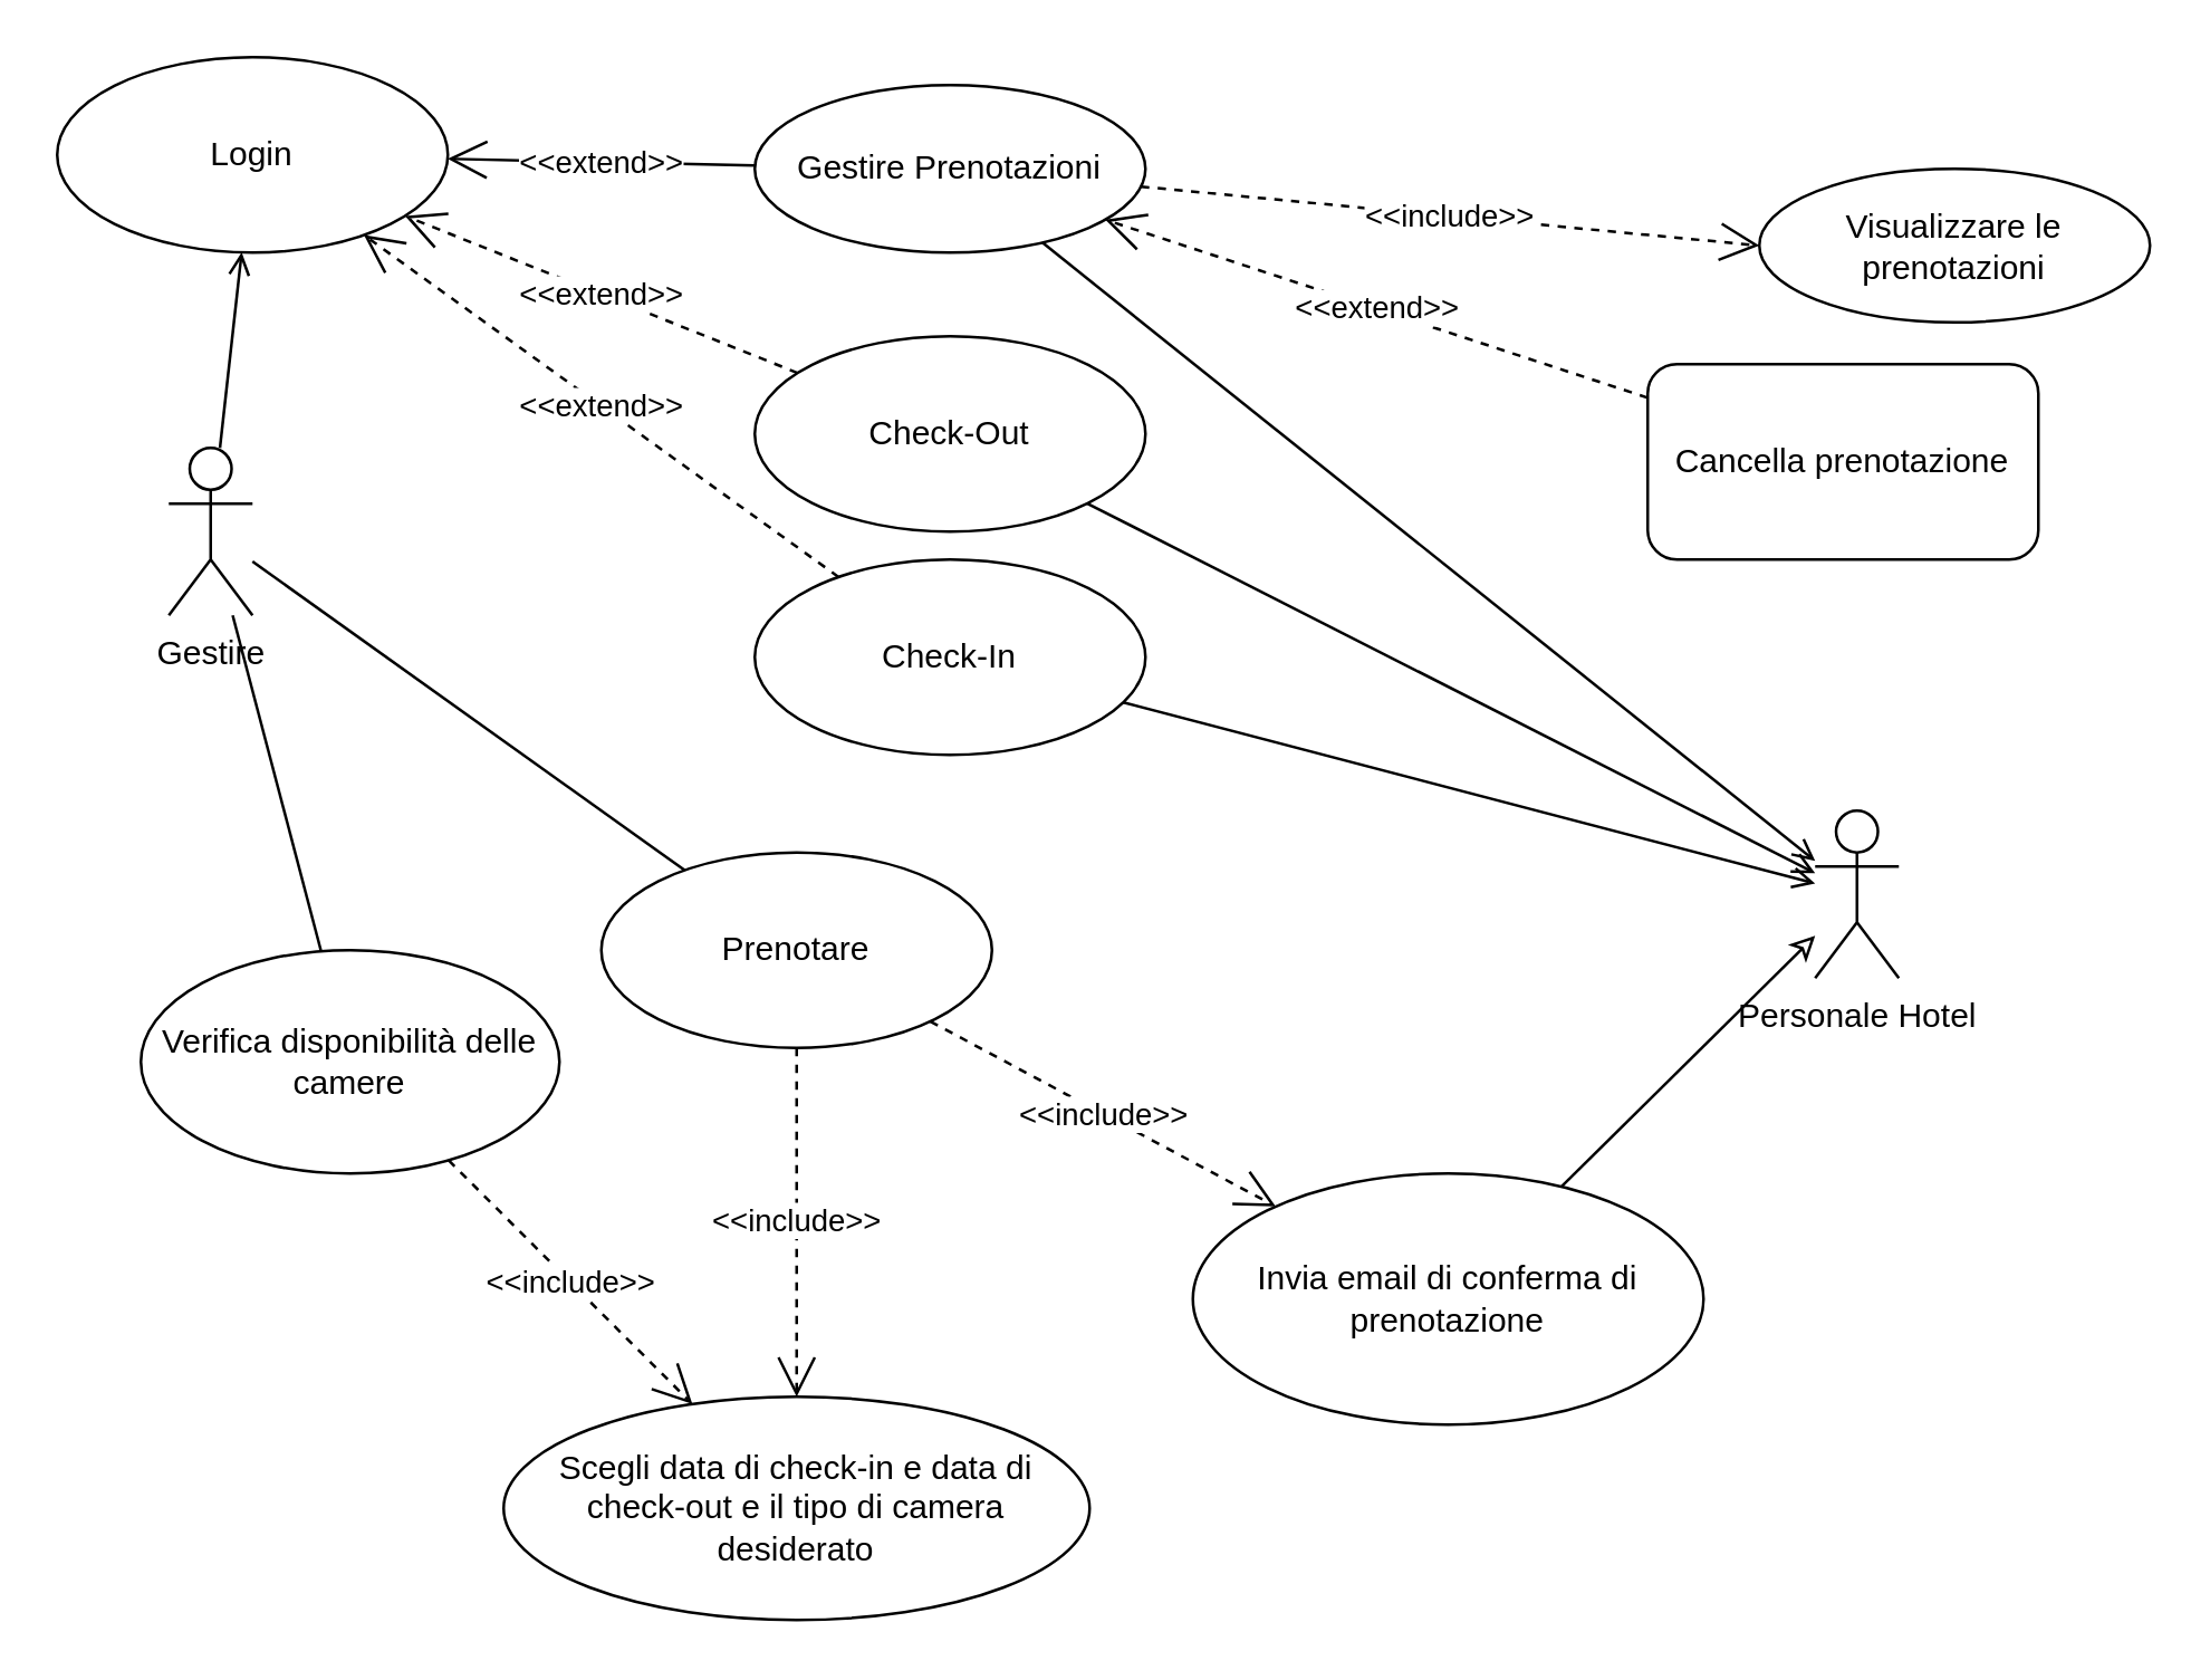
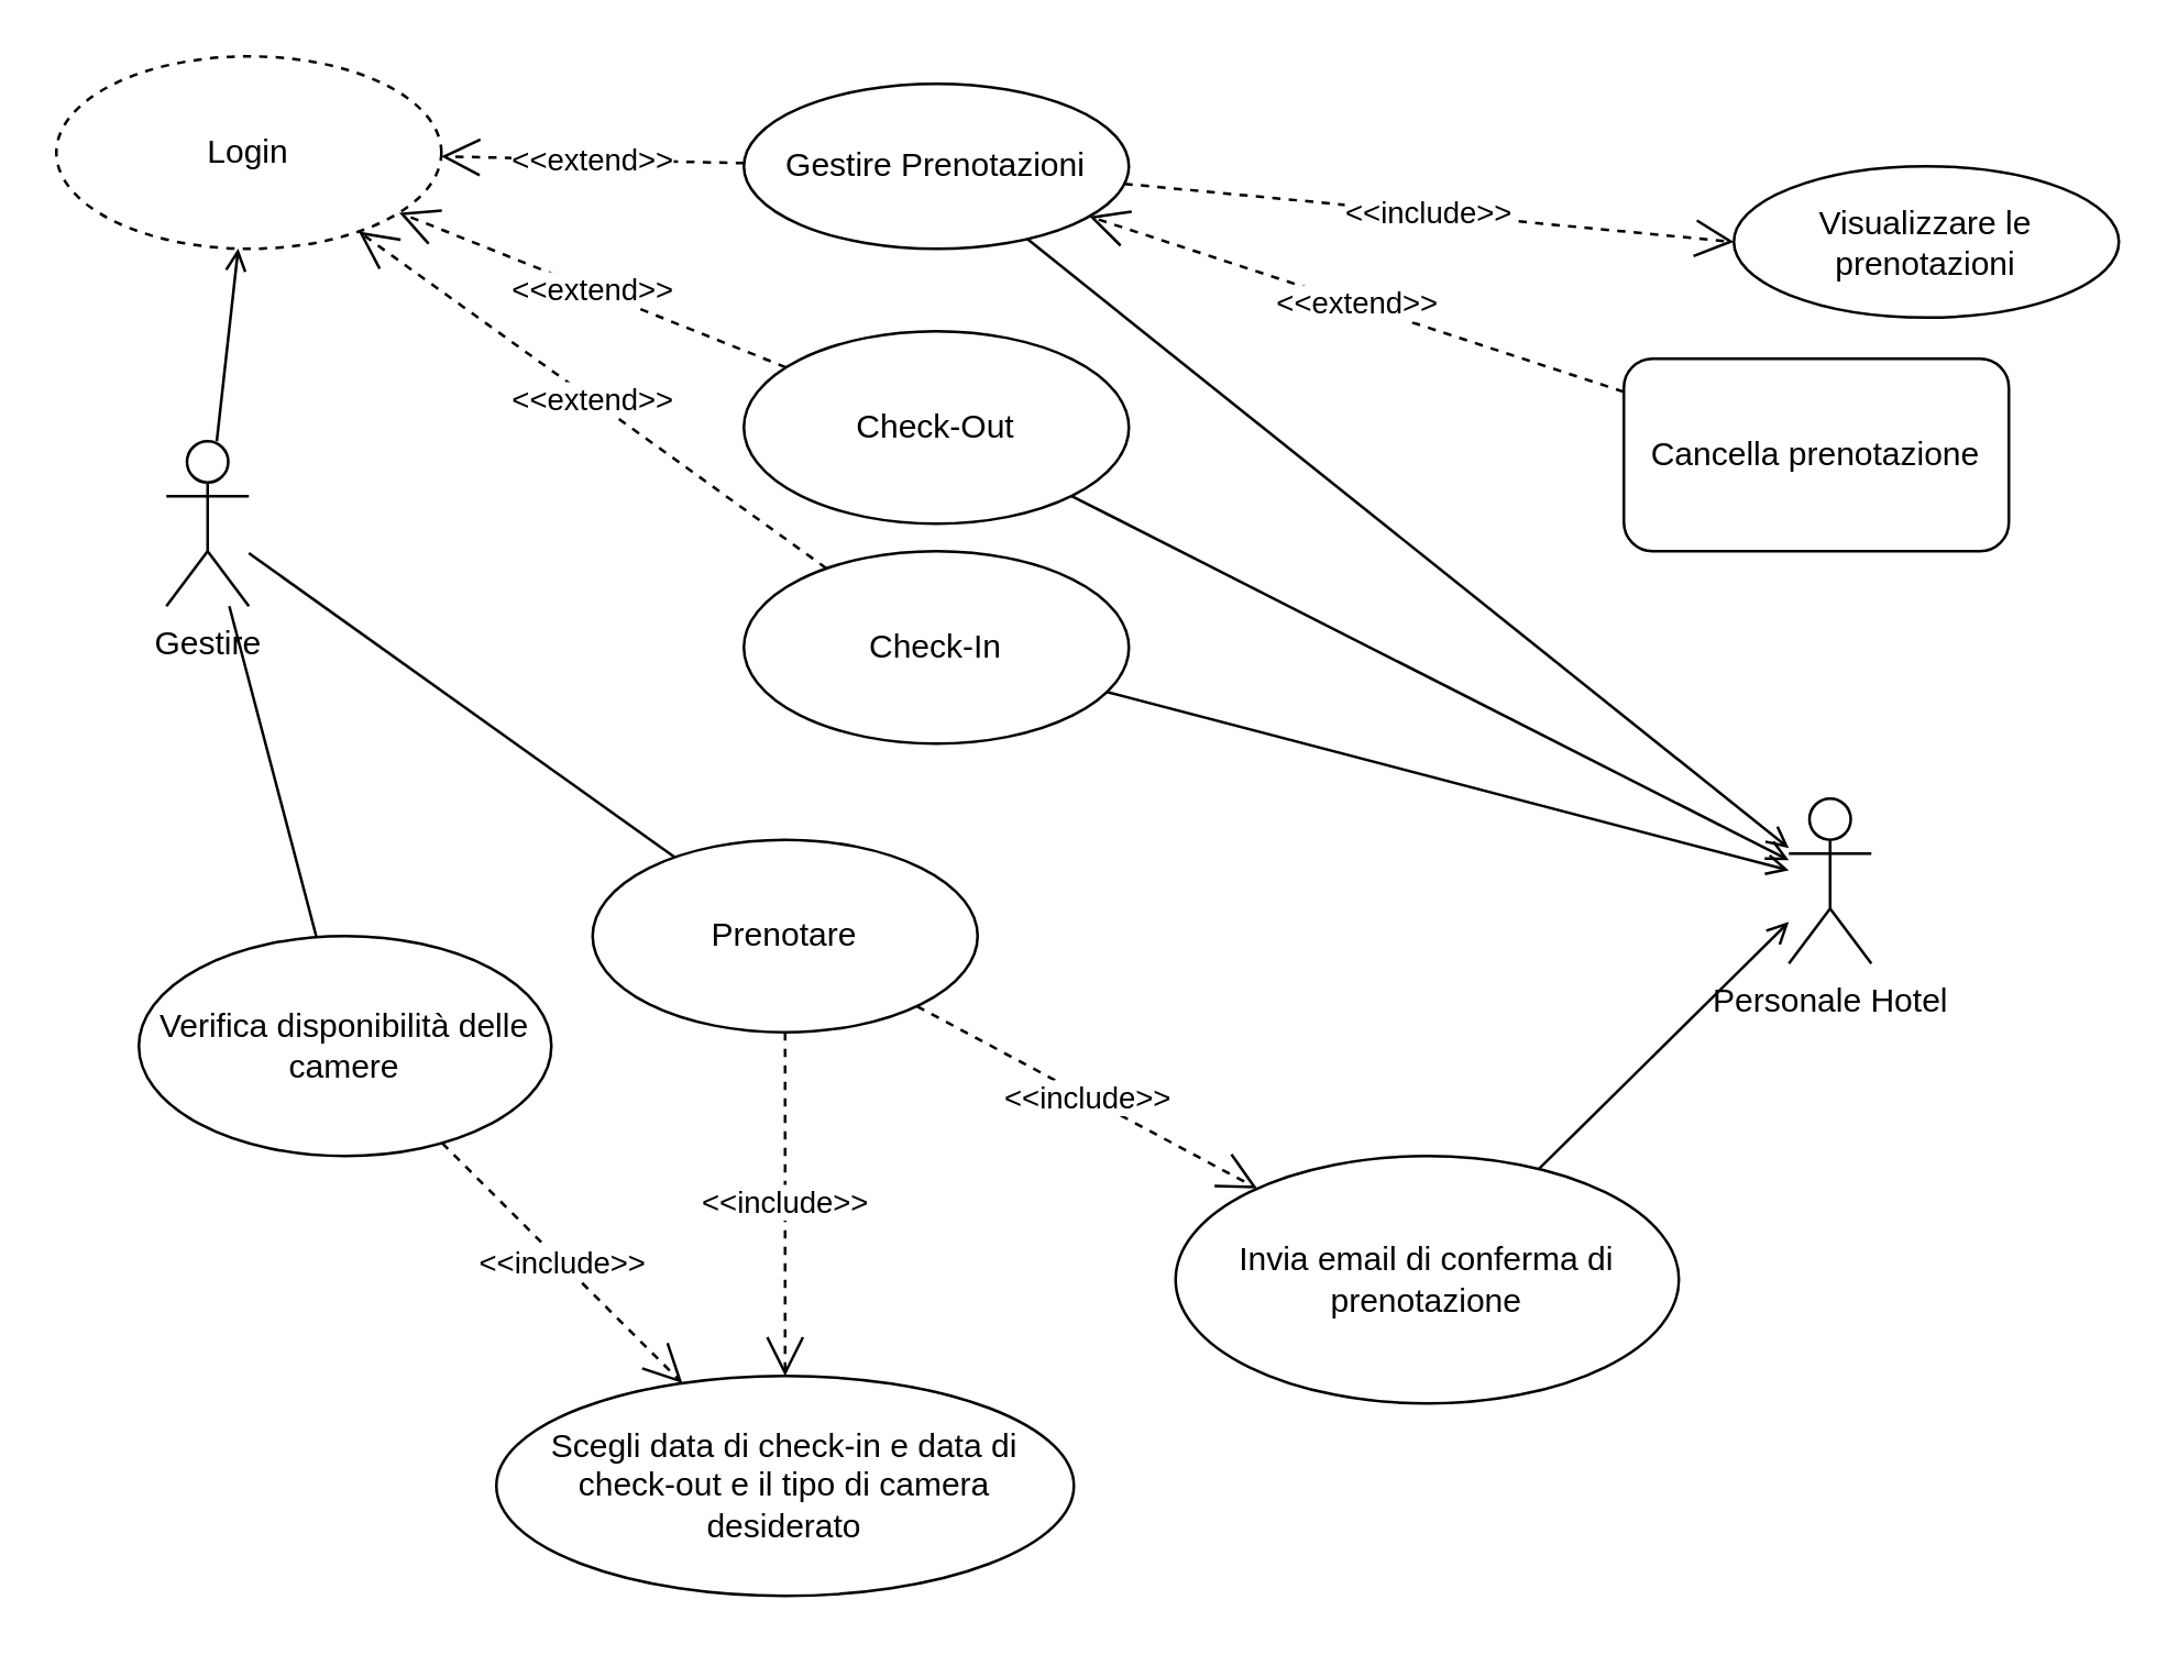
  <mxCell id="0" />
  <mxCell id="1" parent="0" />
  <mxCell id="2" style="rounded=0;orthogonalLoop=1;jettySize=auto;html=1;endArrow=none;endFill=0;" edge="1" parent="1" source="5" target="6"><mxGeometry relative="1" as="geometry" /></mxCell>
  <mxCell id="3" style="rounded=0;orthogonalLoop=1;jettySize=auto;html=1;endArrow=none;endFill=0;" edge="1" parent="1" source="5" target="8"><mxGeometry relative="1" as="geometry"><mxPoint x="190" y="130" as="targetPoint" /><mxPoint x="90" y="180" as="sourcePoint" /></mxGeometry></mxCell>
  <mxCell id="4" style="rounded=0;orthogonalLoop=1;jettySize=auto;html=1;endArrow=open;endFill=0;" edge="1" parent="1" source="5" target="24"><mxGeometry relative="1" as="geometry"><mxPoint x="210" y="90" as="targetPoint" /></mxGeometry></mxCell>
  <mxCell id="5" value="Gestire" style="shape=umlActor;verticalLabelPosition=bottom;verticalAlign=top;html=1;" vertex="1" parent="1"><mxGeometry x="60" y="160" width="30" height="60" as="geometry" /></mxCell>
  <mxCell id="6" value="Prenotare" style="ellipse;whiteSpace=wrap;html=1;" vertex="1" parent="1"><mxGeometry x="215" y="305" width="140" height="70" as="geometry" /></mxCell>
  <mxCell id="7" value="&amp;lt;&amp;lt;include&amp;gt;&amp;gt;" style="endArrow=open;endSize=12;dashed=1;html=1;rounded=0;" edge="1" parent="1" source="6" target="28"><mxGeometry width="160" relative="1" as="geometry"><mxPoint x="300" y="380.34" as="sourcePoint" /><mxPoint x="470" y="340" as="targetPoint" /></mxGeometry></mxCell>
  <mxCell id="8" value="Verifica disponibilità delle camere" style="ellipse;whiteSpace=wrap;html=1;" vertex="1" parent="1"><mxGeometry x="50" y="340" width="150" height="80" as="geometry" /></mxCell>
  <mxCell id="9" style="rounded=0;orthogonalLoop=1;jettySize=auto;html=1;endArrow=open;endFill=0;" edge="1" parent="1" source="10" target="16"><mxGeometry relative="1" as="geometry" /></mxCell>
  <mxCell id="10" value="Gestire Prenotazioni" style="ellipse;whiteSpace=wrap;html=1;" vertex="1" parent="1"><mxGeometry x="270" y="30" width="140" height="60" as="geometry" /></mxCell>
  <mxCell id="11" value="Check-In" style="ellipse;whiteSpace=wrap;html=1;" vertex="1" parent="1"><mxGeometry x="270" y="200" width="140" height="70" as="geometry" /></mxCell>
  <mxCell id="12" value="Check-Out" style="ellipse;whiteSpace=wrap;html=1;" vertex="1" parent="1"><mxGeometry x="270" y="120" width="140" height="70" as="geometry" /></mxCell>
  <mxCell id="13" value="&amp;lt;&amp;lt;extend&amp;gt;&amp;gt;" style="endArrow=open;endSize=12;dashed=1;html=1;rounded=0;" edge="1" parent="1" source="22" target="10"><mxGeometry width="160" relative="1" as="geometry"><mxPoint x="500" y="165" as="sourcePoint" /><mxPoint x="600" y="155" as="targetPoint" /></mxGeometry></mxCell>
  <mxCell id="14" value="&amp;lt;&amp;lt;include&amp;gt;&amp;gt;" style="endArrow=open;endSize=12;dashed=1;html=1;rounded=0;entryX=0;entryY=0.5;entryDx=0;entryDy=0;" edge="1" parent="1" source="10" target="21"><mxGeometry width="160" relative="1" as="geometry"><mxPoint x="470" y="100.34" as="sourcePoint" /><mxPoint x="630" y="100" as="targetPoint" /></mxGeometry></mxCell>
- <mxCell id="15" style="rounded=0;orthogonalLoop=1;jettySize=auto;html=1;endArrow=classic;endFill=0;" edge="1" parent="1" source="28" target="16"><mxGeometry relative="1" as="geometry"><mxPoint x="680" y="470" as="sourcePoint" /></mxGeometry></mxCell>
+ <mxCell id="15" style="rounded=0;orthogonalLoop=1;jettySize=auto;html=1;endArrow=open;endFill=0;" edge="1" parent="1" source="28" target="16"><mxGeometry relative="1" as="geometry"><mxPoint x="680" y="470" as="sourcePoint" /></mxGeometry></mxCell>
  <mxCell id="16" value="Personale Hotel" style="shape=umlActor;verticalLabelPosition=bottom;verticalAlign=top;html=1;" vertex="1" parent="1"><mxGeometry x="650" y="290" width="30" height="60" as="geometry" /></mxCell>
  <mxCell id="17" value="&amp;lt;&amp;lt;include&amp;gt;&amp;gt;" style="endArrow=open;endSize=12;dashed=1;html=1;rounded=0;" edge="1" parent="1" source="6" target="18"><mxGeometry x="-0.003" width="160" relative="1" as="geometry"><mxPoint x="295" y="370" as="sourcePoint" /><mxPoint x="465" y="445" as="targetPoint" /><mxPoint as="offset" /></mxGeometry></mxCell>
  <mxCell id="18" value="Scegli data di check-in e data di check-out e il tipo di camera desiderato" style="ellipse;whiteSpace=wrap;html=1;" vertex="1" parent="1"><mxGeometry x="180" y="500" width="210" height="80" as="geometry" /></mxCell>
  <mxCell id="19" style="rounded=0;orthogonalLoop=1;jettySize=auto;html=1;endArrow=open;endFill=0;" edge="1" parent="1" source="11" target="16"><mxGeometry relative="1" as="geometry" /></mxCell>
  <mxCell id="20" style="rounded=0;orthogonalLoop=1;jettySize=auto;html=1;endArrow=open;endFill=0;" edge="1" parent="1" source="12" target="16"><mxGeometry relative="1" as="geometry"><mxPoint x="540" y="310" as="targetPoint" /></mxGeometry></mxCell>
  <mxCell id="21" value="Visualizzare le prenotazioni" style="ellipse;whiteSpace=wrap;html=1;" vertex="1" parent="1"><mxGeometry x="630" y="60" width="140" height="55" as="geometry" /></mxCell>
  <mxCell id="22" value="Cancella prenotazione" style="whiteSpace=wrap;html=1;rounded=1;" vertex="1" parent="1"><mxGeometry x="590" y="130" width="140" height="70" as="geometry" /></mxCell>
  <mxCell id="23" value="&amp;lt;&amp;lt;include&amp;gt;&amp;gt;" style="endArrow=open;endSize=12;dashed=1;html=1;rounded=0;" edge="1" parent="1" source="8" target="18"><mxGeometry width="160" relative="1" as="geometry"><mxPoint x="430" y="-9.66" as="sourcePoint" /><mxPoint x="590" y="-10" as="targetPoint" /></mxGeometry></mxCell>
- <mxCell id="24" value="Login" style="ellipse;whiteSpace=wrap;html=1;" vertex="1" parent="1"><mxGeometry x="20" y="20" width="140" height="70" as="geometry" /></mxCell>
- <mxCell id="25" value="&amp;lt;&amp;lt;extend&amp;gt;&amp;gt;" style="endArrow=open;endSize=12;dashed=0;html=1;rounded=0;" edge="1" parent="1" source="10" target="24"><mxGeometry width="160" relative="1" as="geometry"><mxPoint x="332" y="-8" as="sourcePoint" /><mxPoint x="130" y="-70" as="targetPoint" /></mxGeometry></mxCell>
+ <mxCell id="24" value="Login" style="ellipse;whiteSpace=wrap;html=1;dashed=1;" vertex="1" parent="1"><mxGeometry x="20" y="20" width="140" height="70" as="geometry" /></mxCell>
+ <mxCell id="25" value="&amp;lt;&amp;lt;extend&amp;gt;&amp;gt;" style="endArrow=open;endSize=12;dashed=1;html=1;rounded=0;" edge="1" parent="1" source="10" target="24"><mxGeometry width="160" relative="1" as="geometry"><mxPoint x="332" y="-8" as="sourcePoint" /><mxPoint x="130" y="-70" as="targetPoint" /></mxGeometry></mxCell>
  <mxCell id="26" value="&amp;lt;&amp;lt;extend&amp;gt;&amp;gt;" style="endArrow=open;endSize=12;dashed=1;html=1;rounded=0;" edge="1" parent="1" source="12" target="24"><mxGeometry width="160" relative="1" as="geometry"><mxPoint x="282" y="2" as="sourcePoint" /><mxPoint x="80" y="-60" as="targetPoint" /></mxGeometry></mxCell>
  <mxCell id="27" value="&amp;lt;&amp;lt;extend&amp;gt;&amp;gt;" style="endArrow=open;endSize=12;dashed=1;html=1;rounded=0;" edge="1" parent="1" source="11" target="24"><mxGeometry width="160" relative="1" as="geometry"><mxPoint x="631" y="176" as="sourcePoint" /><mxPoint x="429" y="114" as="targetPoint" /></mxGeometry></mxCell>
  <mxCell id="28" value="Invia email di conferma di prenotazione" style="ellipse;whiteSpace=wrap;html=1;" vertex="1" parent="1"><mxGeometry x="427" y="420" width="183" height="90" as="geometry" /></mxCell>
